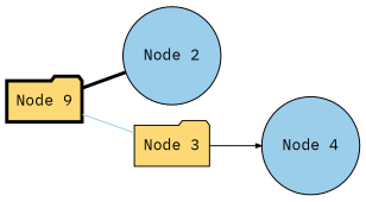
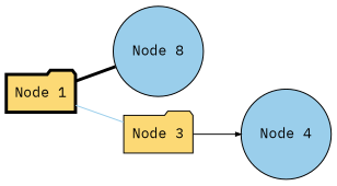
  digraph {
    fontname="IBM Plex Mono"
    rankdir=LR
    node [fillcolor="#FCD975" fontname="IBM Plex Mono" shape=folder style=filled]
    edge [dir=none fontname="IBM Plex Mono"]
-   "Node 1" [penwidth=3 label="Node 9"]
-   "Node 2" [fillcolor="#9ACEEB" shape=circle]
+   "Node 1" [penwidth=3]
+   "Node 2" [fillcolor="#9ACEEB" shape=circle label="Node 8"]
    "Node 3"
    "Node 4" [fillcolor="#9ACEEB" shape=circle]
    "Node 1" -> "Node 2" [penwidth=3 weight=1]
    "Node 1" -> "Node 3" [color="#9ACEEB"]
    "Node 3" -> "Node 4" [arrowsize=.5 weight=2. dir=""]
  }
